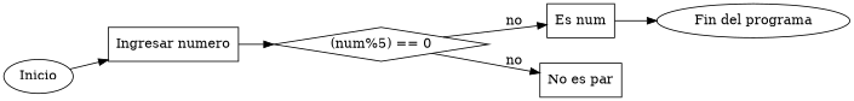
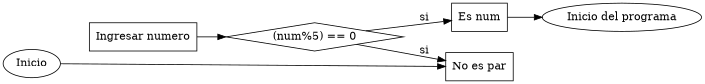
  digraph {
    rankdir=LR
    node [shape=box]
    n1 [label=Inicio shape=ellipse]
    n2 [label="Ingresar numero"]
    n3 [label="(num%5) == 0" shape=diamond]
    n4 [label="No es par"]
    n5 [label="Es num"]
-   n6 [label="Fin del programa" shape=ellipse]
-   n1 -> n2
+   n6 [label="Inicio del programa" shape=ellipse]
+   n1 -> n4
    n2 -> n3
-   n3 -> n4 [label=no]
-   n3 -> n5 [label=no]
+   n3 -> n4 [label=si]
+   n3 -> n5 [label=si]
    n5 -> n6
  }
